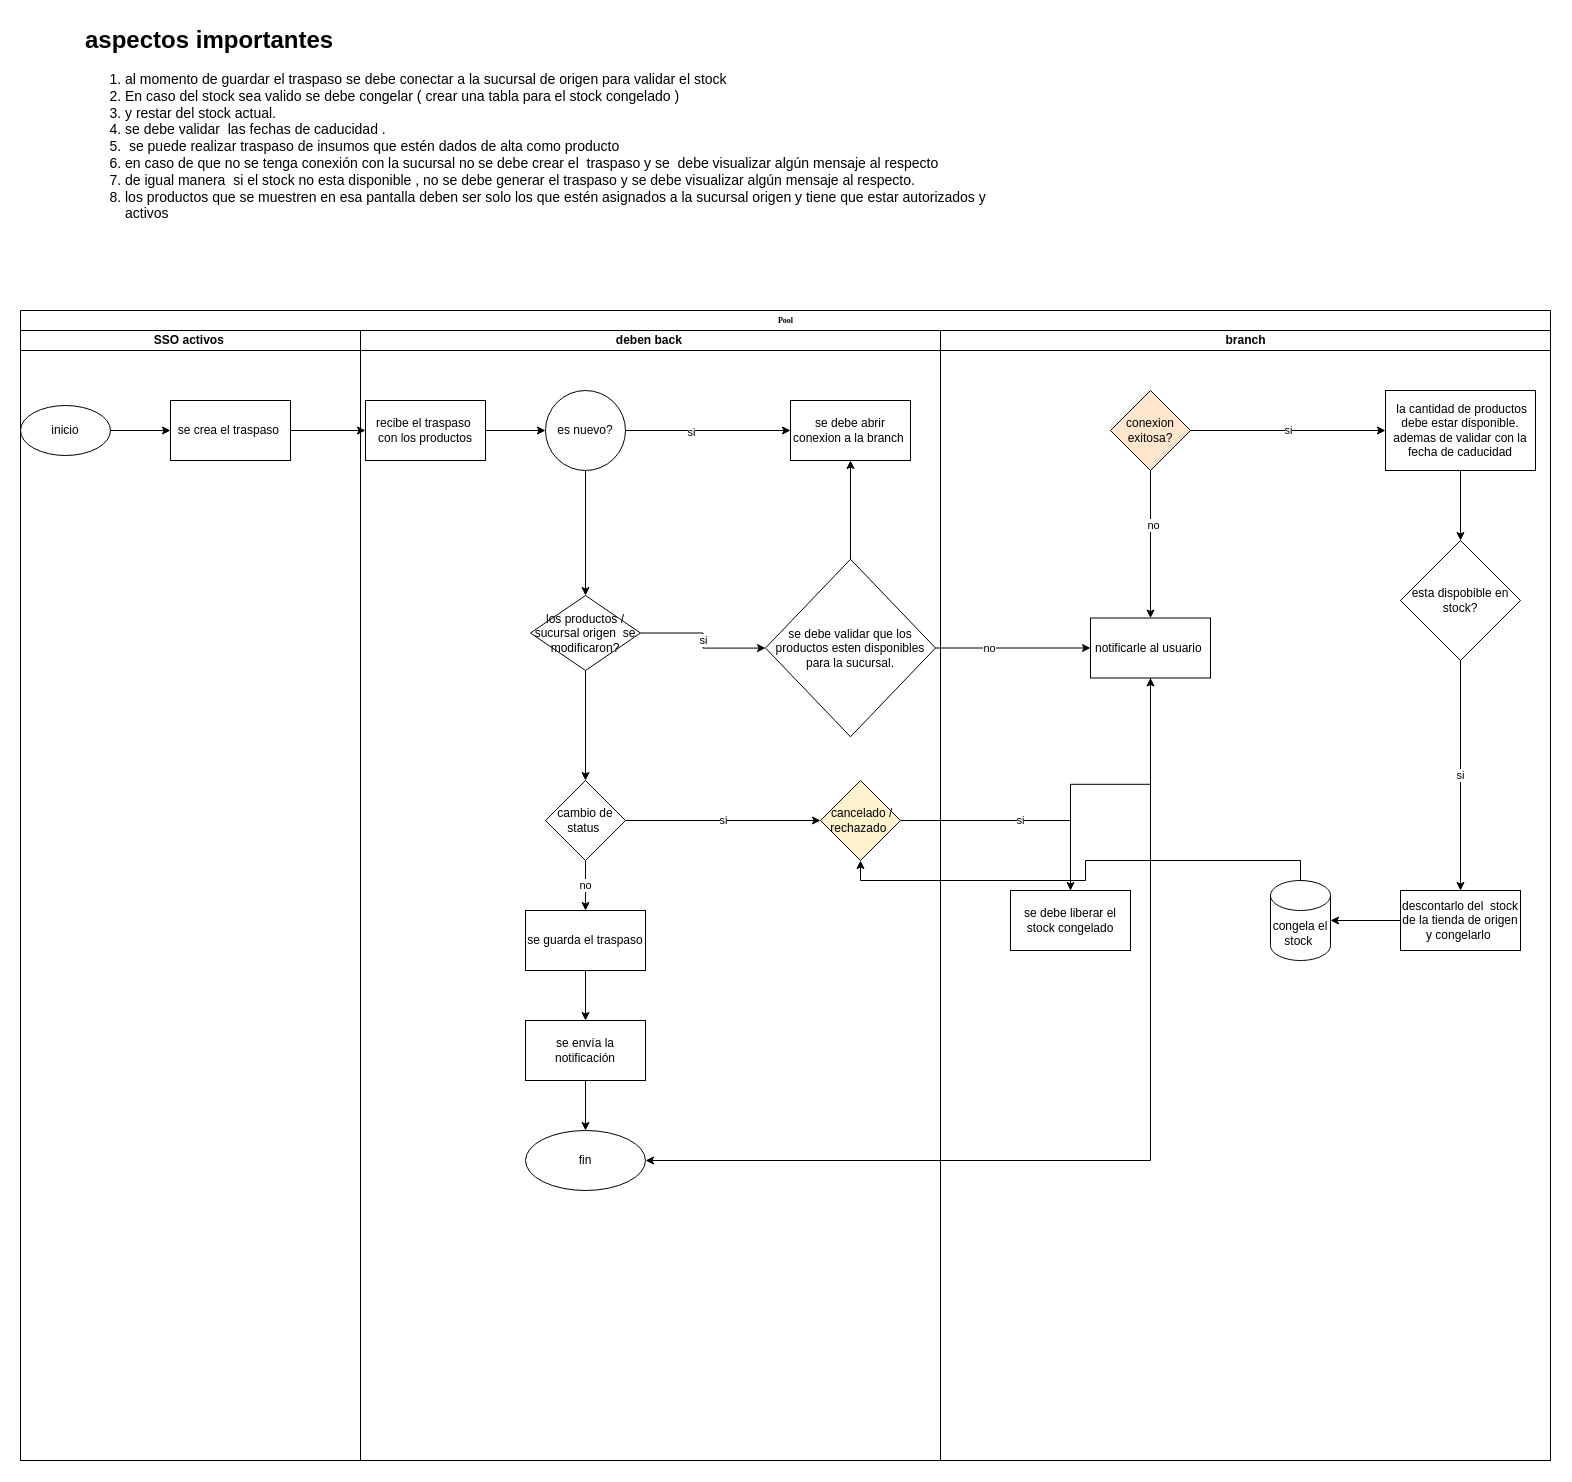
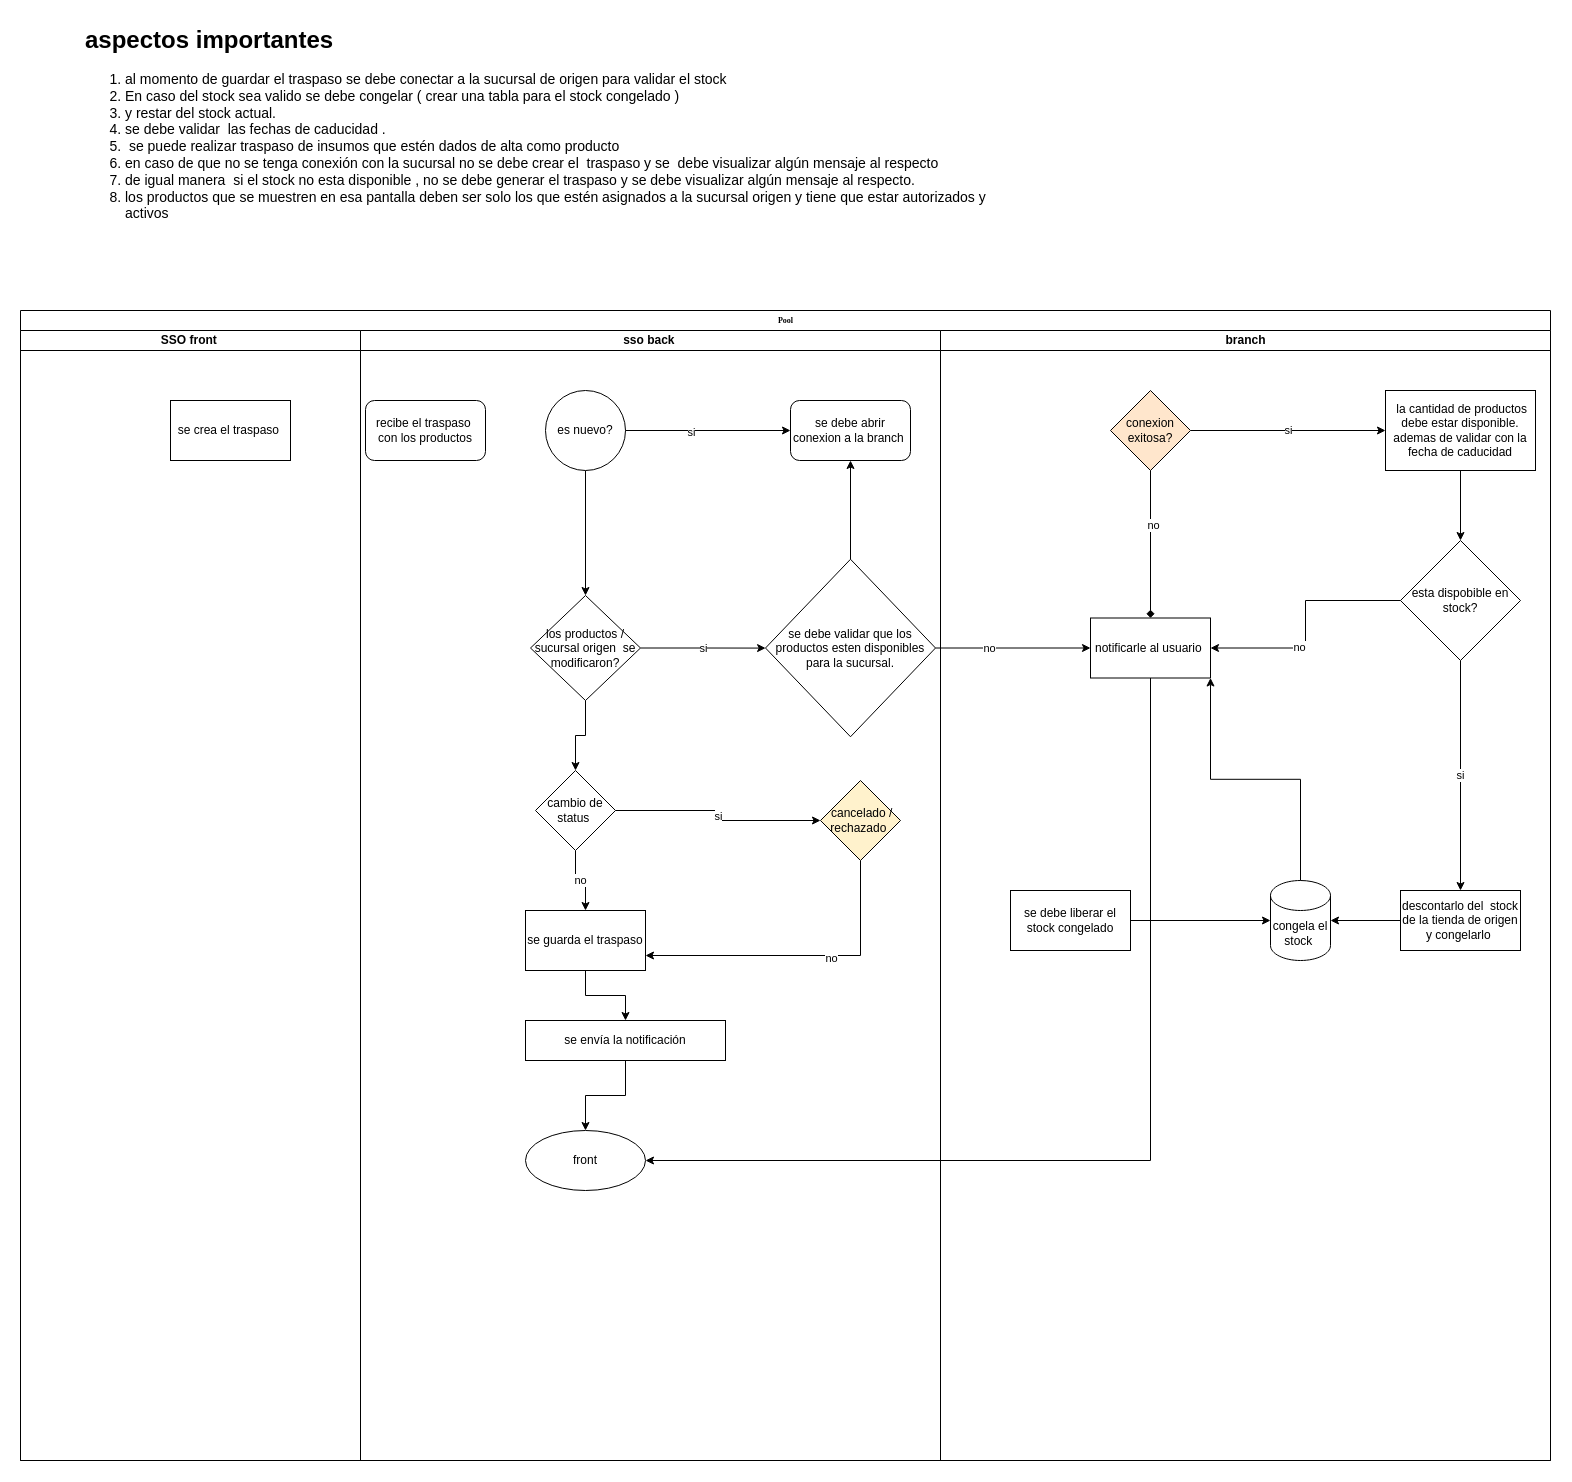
  <mxCell id="0" />
  <mxCell id="1" parent="0" />
  <mxCell id="2" value="Pool" style="swimlane;html=1;childLayout=stackLayout;startSize=20;rounded=0;shadow=0;labelBackgroundColor=none;strokeWidth=1;fontFamily=Verdana;fontSize=8;align=center;" parent="1" vertex="1"><mxGeometry x="20" y="310" width="1530" height="1150" as="geometry" /></mxCell>
- <mxCell id="3" value="SSO activos&amp;nbsp;" style="swimlane;html=1;startSize=20;" parent="2" vertex="1"><mxGeometry y="20" width="340" height="1130" as="geometry" /></mxCell>
- <mxCell id="4" value="inicio" style="ellipse;whiteSpace=wrap;html=1;" parent="3" vertex="1"><mxGeometry y="75" width="90" height="50" as="geometry" /></mxCell>
+ <mxCell id="3" value="SSO front&amp;nbsp;" style="swimlane;html=1;startSize=20;" parent="2" vertex="1"><mxGeometry y="20" width="340" height="1130" as="geometry" /></mxCell>
  <mxCell id="5" value="se crea el traspaso&amp;nbsp;" style="whiteSpace=wrap;html=1;" parent="3" vertex="1"><mxGeometry x="150" y="70" width="120" height="60" as="geometry" /></mxCell>
- <mxCell id="6" value="" style="edgeStyle=orthogonalEdgeStyle;rounded=0;orthogonalLoop=1;jettySize=auto;html=1;" parent="3" source="4" target="5" edge="1"><mxGeometry relative="1" as="geometry" /></mxCell>
- <mxCell id="7" value="" style="edgeStyle=orthogonalEdgeStyle;rounded=0;orthogonalLoop=1;jettySize=auto;html=1;" parent="2" source="5" target="14" edge="1"><mxGeometry relative="1" as="geometry" /></mxCell>
  <mxCell id="8" style="edgeStyle=orthogonalEdgeStyle;rounded=0;orthogonalLoop=1;jettySize=auto;html=1;exitX=1;exitY=0.5;exitDx=0;exitDy=0;entryX=0;entryY=0.5;entryDx=0;entryDy=0;" parent="2" source="26" target="45" edge="1"><mxGeometry relative="1" as="geometry" /></mxCell>
  <mxCell id="9" value="no" style="edgeLabel;html=1;align=center;verticalAlign=middle;resizable=0;points=[];" parent="8" vertex="1" connectable="0"><mxGeometry x="-0.31" relative="1" as="geometry"><mxPoint as="offset" /></mxGeometry></mxCell>
  <mxCell id="10" style="edgeStyle=orthogonalEdgeStyle;rounded=0;orthogonalLoop=1;jettySize=auto;html=1;entryX=1;entryY=0.5;entryDx=0;entryDy=0;" parent="2" source="45" target="27" edge="1"><mxGeometry relative="1" as="geometry"><mxPoint x="930" y="610" as="targetPoint" /><Array as="points"><mxPoint x="1130" y="850" /></Array></mxGeometry></mxCell>
- <mxCell id="11" value="si" style="edgeStyle=orthogonalEdgeStyle;rounded=0;orthogonalLoop=1;jettySize=auto;html=1;" parent="2" source="34" target="51" edge="1"><mxGeometry relative="1" as="geometry" /></mxCell>
- <mxCell id="12" value="deben back&lt;span style=&quot;white-space: pre&quot;&gt; &lt;/span&gt;" style="swimlane;html=1;startSize=20;" parent="2" vertex="1"><mxGeometry x="340" y="20" width="580" height="1130" as="geometry" /></mxCell>
- <mxCell id="13" value="" style="edgeStyle=orthogonalEdgeStyle;rounded=0;orthogonalLoop=1;jettySize=auto;html=1;" parent="12" source="14" target="16" edge="1"><mxGeometry relative="1" as="geometry" /></mxCell>
- <mxCell id="14" value="recibe el traspaso&amp;nbsp; con los productos" style="whiteSpace=wrap;html=1;" parent="12" vertex="1"><mxGeometry x="5" y="70" width="120" height="60" as="geometry" /></mxCell>
+ <mxCell id="12" value="sso back&lt;span style=&quot;white-space: pre&quot;&gt; &lt;/span&gt;" style="swimlane;html=1;startSize=20;" parent="2" vertex="1"><mxGeometry x="340" y="20" width="580" height="1130" as="geometry" /></mxCell>
+ <mxCell id="14" value="recibe el traspaso&amp;nbsp; con los productos" style="whiteSpace=wrap;html=1;rounded=1;" parent="12" vertex="1"><mxGeometry x="5" y="70" width="120" height="60" as="geometry" /></mxCell>
  <mxCell id="15" value="" style="edgeStyle=orthogonalEdgeStyle;rounded=0;orthogonalLoop=1;jettySize=auto;html=1;" parent="12" source="16" target="18" edge="1"><mxGeometry relative="1" as="geometry" /></mxCell>
  <mxCell id="16" value="es nuevo?" style="ellipse;whiteSpace=wrap;html=1;" parent="12" vertex="1"><mxGeometry x="185" y="60" width="80" height="80" as="geometry" /></mxCell>
  <mxCell id="17" value="si" style="edgeStyle=orthogonalEdgeStyle;rounded=0;orthogonalLoop=1;jettySize=auto;html=1;" parent="12" source="18" target="26" edge="1"><mxGeometry relative="1" as="geometry" /></mxCell>
- <mxCell id="18" value="los productos / sucursal origen&amp;nbsp; se modificaron?" style="rhombus;whiteSpace=wrap;html=1;" parent="12" vertex="1"><mxGeometry x="170" y="265" width="110" height="75" as="geometry" /></mxCell>
+ <mxCell id="18" value="los productos / sucursal origen&amp;nbsp; se modificaron?" style="rhombus;whiteSpace=wrap;html=1;" parent="12" vertex="1"><mxGeometry x="170" y="265" width="110" height="105" as="geometry" /></mxCell>
  <mxCell id="19" value="" style="edgeStyle=orthogonalEdgeStyle;rounded=0;orthogonalLoop=1;jettySize=auto;html=1;" parent="12" source="20" target="24" edge="1"><mxGeometry relative="1" as="geometry" /></mxCell>
  <mxCell id="20" value="se guarda el traspaso" style="whiteSpace=wrap;html=1;" parent="12" vertex="1"><mxGeometry x="165" y="580" width="120" height="60" as="geometry" /></mxCell>
- <mxCell id="21" value="se debe abrir conexion a la branch&amp;nbsp;" style="whiteSpace=wrap;html=1;" parent="12" vertex="1"><mxGeometry x="430" y="70" width="120" height="60" as="geometry" /></mxCell>
+ <mxCell id="21" value="se debe abrir conexion a la branch&amp;nbsp;" style="whiteSpace=wrap;html=1;rounded=1;" parent="12" vertex="1"><mxGeometry x="430" y="70" width="120" height="60" as="geometry" /></mxCell>
  <mxCell id="22" value="" style="edgeStyle=orthogonalEdgeStyle;rounded=0;orthogonalLoop=1;jettySize=auto;html=1;" parent="12" source="16" target="21" edge="1"><mxGeometry relative="1" as="geometry" /></mxCell>
  <mxCell id="23" value="si" style="edgeLabel;html=1;align=center;verticalAlign=middle;resizable=0;points=[];" parent="22" vertex="1" connectable="0"><mxGeometry x="-0.218" y="-1" relative="1" as="geometry"><mxPoint as="offset" /></mxGeometry></mxCell>
- <mxCell id="24" value="se envía la notificación" style="whiteSpace=wrap;html=1;" parent="12" vertex="1"><mxGeometry x="165" y="690" width="120" height="60" as="geometry" /></mxCell>
+ <mxCell id="24" value="se envía la notificación" style="whiteSpace=wrap;html=1;" parent="12" vertex="1"><mxGeometry x="165" y="690" width="200" height="40" as="geometry" /></mxCell>
  <mxCell id="25" style="edgeStyle=orthogonalEdgeStyle;rounded=0;orthogonalLoop=1;jettySize=auto;html=1;exitX=0.5;exitY=0;exitDx=0;exitDy=0;entryX=0.5;entryY=1;entryDx=0;entryDy=0;" parent="12" source="26" target="21" edge="1"><mxGeometry relative="1" as="geometry" /></mxCell>
  <mxCell id="26" value="&lt;span&gt;se debe validar que los productos esten disponibles para la sucursal.&lt;/span&gt;" style="rhombus;whiteSpace=wrap;html=1;" parent="12" vertex="1"><mxGeometry x="405" y="228.75" width="170" height="177.5" as="geometry" /></mxCell>
- <mxCell id="27" value="fin" style="ellipse;whiteSpace=wrap;html=1;" parent="12" vertex="1"><mxGeometry x="165" y="800" width="120" height="60" as="geometry" /></mxCell>
+ <mxCell id="27" value="front" style="ellipse;whiteSpace=wrap;html=1;" parent="12" vertex="1"><mxGeometry x="165" y="800" width="120" height="60" as="geometry" /></mxCell>
  <mxCell id="28" value="" style="edgeStyle=orthogonalEdgeStyle;rounded=0;orthogonalLoop=1;jettySize=auto;html=1;" parent="12" source="24" target="27" edge="1"><mxGeometry relative="1" as="geometry" /></mxCell>
  <mxCell id="29" value="no" style="edgeStyle=orthogonalEdgeStyle;rounded=0;orthogonalLoop=1;jettySize=auto;html=1;" parent="12" source="30" target="20" edge="1"><mxGeometry relative="1" as="geometry" /></mxCell>
- <mxCell id="30" value="cambio de status&amp;nbsp;" style="rhombus;whiteSpace=wrap;html=1;" parent="12" vertex="1"><mxGeometry x="185" y="450" width="80" height="80" as="geometry" /></mxCell>
+ <mxCell id="30" value="cambio de status&amp;nbsp;" style="rhombus;whiteSpace=wrap;html=1;" parent="12" vertex="1"><mxGeometry x="175" y="440" width="80" height="80" as="geometry" /></mxCell>
  <mxCell id="31" value="" style="edgeStyle=orthogonalEdgeStyle;rounded=0;orthogonalLoop=1;jettySize=auto;html=1;" parent="12" source="18" target="30" edge="1"><mxGeometry relative="1" as="geometry" /></mxCell>
+ <mxCell id="32" style="edgeStyle=orthogonalEdgeStyle;rounded=0;orthogonalLoop=1;jettySize=auto;html=1;entryX=1;entryY=0.75;entryDx=0;entryDy=0;exitX=0.5;exitY=1;exitDx=0;exitDy=0;" parent="12" source="34" target="20" edge="1"><mxGeometry relative="1" as="geometry"><Array as="points"><mxPoint x="500" y="625" /></Array></mxGeometry></mxCell>
+ <mxCell id="33" value="no" style="edgeLabel;html=1;align=center;verticalAlign=middle;resizable=0;points=[];" parent="32" vertex="1" connectable="0"><mxGeometry x="-0.192" y="2" relative="1" as="geometry"><mxPoint as="offset" /></mxGeometry></mxCell>
  <mxCell id="34" value="&amp;nbsp;cancelado / rechazado&amp;nbsp;" style="rhombus;whiteSpace=wrap;html=1;fillColor=#fff2cc;" parent="12" vertex="1"><mxGeometry x="460" y="450" width="80" height="80" as="geometry" /></mxCell>
  <mxCell id="35" value="si" style="edgeStyle=orthogonalEdgeStyle;rounded=0;orthogonalLoop=1;jettySize=auto;html=1;" parent="12" source="30" target="34" edge="1"><mxGeometry relative="1" as="geometry" /></mxCell>
  <mxCell id="36" value="branch" style="swimlane;html=1;startSize=20;" parent="2" vertex="1"><mxGeometry x="920" y="20" width="610" height="1130" as="geometry" /></mxCell>
  <mxCell id="37" value="" style="edgeStyle=orthogonalEdgeStyle;rounded=0;orthogonalLoop=1;jettySize=auto;html=1;" parent="36" source="38" target="40" edge="1"><mxGeometry relative="1" as="geometry" /></mxCell>
  <mxCell id="38" value="&amp;nbsp;la cantidad de productos debe estar disponible. ademas de validar con la fecha de caducidad" style="whiteSpace=wrap;html=1;" parent="36" vertex="1"><mxGeometry x="445" y="60" width="150" height="80" as="geometry" /></mxCell>
  <mxCell id="39" value="si" style="edgeStyle=orthogonalEdgeStyle;rounded=0;orthogonalLoop=1;jettySize=auto;html=1;" parent="36" source="40" target="44" edge="1"><mxGeometry relative="1" as="geometry" /></mxCell>
  <mxCell id="40" value="esta dispobible en stock?" style="rhombus;whiteSpace=wrap;html=1;" parent="36" vertex="1"><mxGeometry x="460" y="210" width="120" height="120" as="geometry" /></mxCell>
  <mxCell id="41" value="si" style="edgeStyle=orthogonalEdgeStyle;rounded=0;orthogonalLoop=1;jettySize=auto;html=1;exitX=1;exitY=0.5;exitDx=0;exitDy=0;" parent="36" source="42" target="38" edge="1"><mxGeometry relative="1" as="geometry" /></mxCell>
  <mxCell id="42" value="conexion exitosa?" style="rhombus;whiteSpace=wrap;html=1;fillColor=#ffe6cc;" parent="36" vertex="1"><mxGeometry x="170" y="60" width="80" height="80" as="geometry" /></mxCell>
  <mxCell id="43" style="edgeStyle=orthogonalEdgeStyle;rounded=0;orthogonalLoop=1;jettySize=auto;html=1;exitX=0;exitY=0.5;exitDx=0;exitDy=0;" parent="36" source="44" target="50" edge="1"><mxGeometry relative="1" as="geometry" /></mxCell>
  <mxCell id="44" value="descontarlo del&amp;nbsp; stock de la tienda de origen y congelarlo&amp;nbsp;" style="whiteSpace=wrap;html=1;" parent="36" vertex="1"><mxGeometry x="460" y="560" width="120" height="60" as="geometry" /></mxCell>
  <mxCell id="45" value="notificarle al usuario&amp;nbsp;" style="whiteSpace=wrap;html=1;" parent="36" vertex="1"><mxGeometry x="150" y="287.5" width="120" height="60" as="geometry" /></mxCell>
- <mxCell id="46" value="" style="edgeStyle=orthogonalEdgeStyle;rounded=0;orthogonalLoop=1;jettySize=auto;html=1;" parent="36" source="42" target="45" edge="1"><mxGeometry relative="1" as="geometry" /></mxCell>
+ <mxCell id="46" value="" style="edgeStyle=orthogonalEdgeStyle;rounded=0;orthogonalLoop=1;jettySize=auto;html=1;endArrow=diamond;" parent="36" source="42" target="45" edge="1"><mxGeometry relative="1" as="geometry" /></mxCell>
  <mxCell id="47" value="no" style="edgeLabel;html=1;align=center;verticalAlign=middle;resizable=0;points=[];" parent="46" vertex="1" connectable="0"><mxGeometry x="-0.267" y="2" relative="1" as="geometry"><mxPoint as="offset" /></mxGeometry></mxCell>
+ <mxCell id="48" style="edgeStyle=orthogonalEdgeStyle;rounded=0;orthogonalLoop=1;jettySize=auto;html=1;entryX=1;entryY=0.5;entryDx=0;entryDy=0;" parent="36" source="40" target="45" edge="1"><mxGeometry relative="1" as="geometry"><mxPoint x="80" y="260" as="targetPoint" /></mxGeometry></mxCell>
+ <mxCell id="49" value="no" style="edgeLabel;html=1;align=center;verticalAlign=middle;resizable=0;points=[];" parent="48" vertex="1" connectable="0"><mxGeometry x="0.255" y="-1" relative="1" as="geometry"><mxPoint as="offset" /></mxGeometry></mxCell>
  <mxCell id="50" value="congela el stock&amp;nbsp;" style="shape=cylinder3;whiteSpace=wrap;html=1;boundedLbl=1;backgroundOutline=1;size=15;" parent="36" vertex="1"><mxGeometry x="330" y="550" width="60" height="80" as="geometry" /></mxCell>
  <mxCell id="51" value="se debe liberar el stock congelado" style="whiteSpace=wrap;html=1;" parent="36" vertex="1"><mxGeometry x="70" y="560" width="120" height="60" as="geometry" /></mxCell>
- <mxCell id="52" style="edgeStyle=orthogonalEdgeStyle;rounded=0;orthogonalLoop=1;jettySize=auto;html=1;" parent="36" source="51" target="45" edge="1"><mxGeometry relative="1" as="geometry" /></mxCell>
- <mxCell id="53" style="edgeStyle=orthogonalEdgeStyle;rounded=0;orthogonalLoop=1;jettySize=auto;html=1;exitX=0.5;exitY=0;exitDx=0;exitDy=0;exitPerimeter=0;" edge="1" parent="36" source="50" target="34"><mxGeometry relative="1" as="geometry"><mxPoint x="310" y="330" as="targetPoint" /></mxGeometry></mxCell>
+ <mxCell id="52" style="edgeStyle=orthogonalEdgeStyle;rounded=0;orthogonalLoop=1;jettySize=auto;html=1;entryX=0;entryY=0.5;entryDx=0;entryDy=0;entryPerimeter=0;" parent="36" source="51" target="50" edge="1"><mxGeometry relative="1" as="geometry" /></mxCell>
+ <mxCell id="53" style="edgeStyle=orthogonalEdgeStyle;rounded=0;orthogonalLoop=1;jettySize=auto;html=1;exitX=0.5;exitY=0;exitDx=0;exitDy=0;exitPerimeter=0;entryX=1;entryY=1;entryDx=0;entryDy=0;" edge="1" parent="36" source="50" target="45"><mxGeometry relative="1" as="geometry"><mxPoint x="310" y="330" as="targetPoint" /></mxGeometry></mxCell>
  <mxCell id="54" value="&lt;h1&gt;aspectos importantes&lt;/h1&gt;&lt;ol style=&quot;box-sizing: border-box ; padding-left: 40px ; font-family: &amp;#34;segoe ui vss (regular)&amp;#34; , &amp;#34;segoe ui&amp;#34; , , &amp;#34;blinkmacsystemfont&amp;#34; , &amp;#34;roboto&amp;#34; , &amp;#34;helvetica neue&amp;#34; , &amp;#34;helvetica&amp;#34; , &amp;#34;ubuntu&amp;#34; , &amp;#34;arial&amp;#34; , sans-serif , &amp;#34;apple color emoji&amp;#34; , &amp;#34;segoe ui emoji&amp;#34; , &amp;#34;segoe ui symbol&amp;#34; ; font-size: 14px&quot;&gt;&lt;li style=&quot;box-sizing: border-box ; list-style: inherit&quot;&gt;al momento de guardar el traspaso se debe conectar a la sucursal de origen para validar el stock&amp;nbsp;&lt;/li&gt;&lt;li style=&quot;box-sizing: border-box ; list-style: inherit&quot;&gt;En caso del stock sea valido se debe congelar ( crear una tabla para el stock congelado )&amp;nbsp;&lt;/li&gt;&lt;li style=&quot;box-sizing: border-box ; list-style: inherit&quot;&gt;y restar del stock actual.&amp;nbsp;&lt;/li&gt;&lt;li style=&quot;box-sizing: border-box ; list-style: inherit&quot;&gt;se debe validar&amp;nbsp; las fechas de caducidad .&amp;nbsp;&lt;/li&gt;&lt;li style=&quot;box-sizing: border-box ; list-style: inherit&quot;&gt;&amp;nbsp;se puede realizar traspaso de insumos que estén dados de alta como producto&amp;nbsp;&lt;/li&gt;&lt;li style=&quot;box-sizing: border-box ; list-style: inherit&quot;&gt;en caso de que no se tenga conexión con la sucursal no se debe crear el&amp;nbsp; traspaso y se&amp;nbsp; debe visualizar algún mensaje al respecto&amp;nbsp;&lt;/li&gt;&lt;li style=&quot;box-sizing: border-box ; list-style: inherit&quot;&gt;de igual manera&amp;nbsp; si el stock no esta disponible , no se debe generar el traspaso y se debe visualizar algún mensaje al respecto.&lt;/li&gt;&lt;li style=&quot;box-sizing: border-box ; list-style: inherit&quot;&gt;los productos que se muestren en esa pantalla deben ser solo los que estén asignados a la sucursal origen y tiene que estar autorizados y activos&amp;nbsp;&lt;/li&gt;&lt;/ol&gt;" style="text;html=1;strokeColor=none;fillColor=none;spacing=5;spacingTop=-20;whiteSpace=wrap;overflow=hidden;rounded=0;" parent="1" vertex="1"><mxGeometry x="80" y="20" width="910" height="320" as="geometry" /></mxCell>
